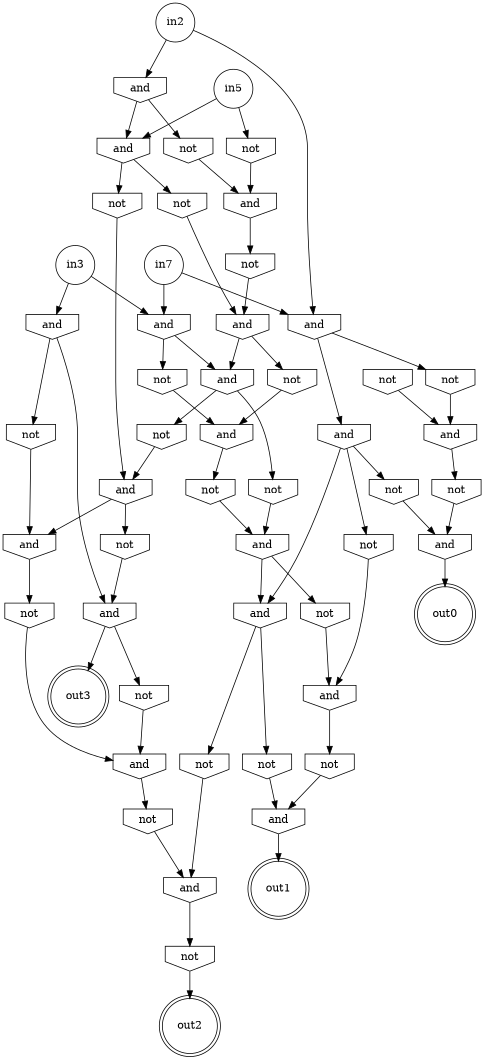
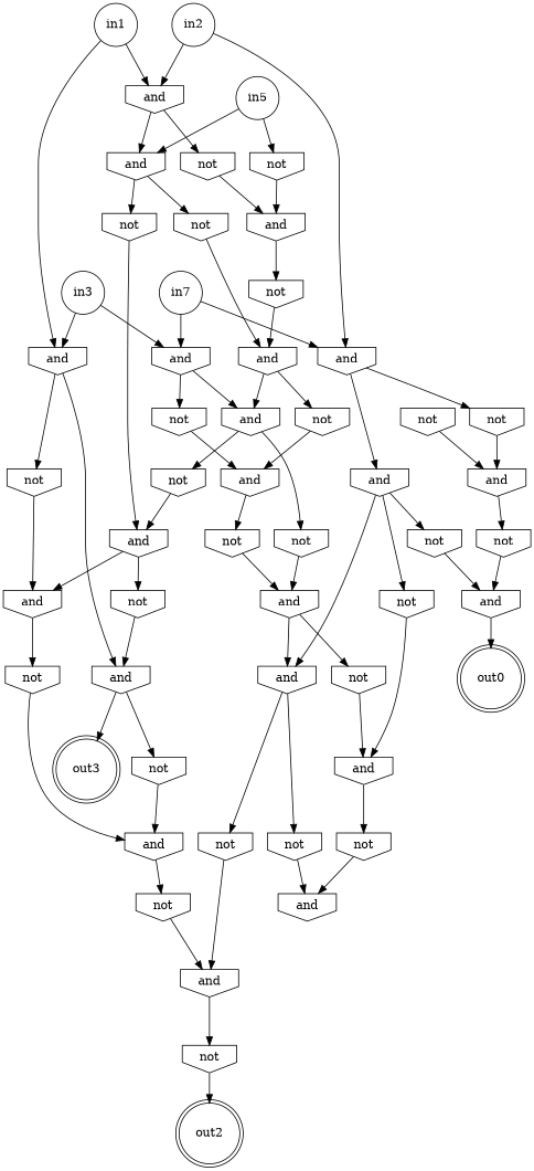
  strict digraph {
    node [shape=invhouse]
    n1 [label=in5 shape=circle]
    n2 [label=and]
    n3 [label=not]
    n4 [label=not]
    n5 [label=not]
    n6 [label=and]
    n7 [label=and]
    n8 [label=and]
    n9 [label=not]
    n10 [label=and]
    n11 [label=and]
    n12 [label=not]
    n13 [label=not]
    n14 [label=not]
    n15 [label=and]
    n16 [label=not]
    n17 [label=not]
    n18 [label=and]
    n19 [label=and]
    n20 [label=not]
    n21 [label=in3 shape=circle]
    n22 [label=and]
    n23 [label=and]
    n24 [label=and]
    n25 [label=not]
    n26 [label=and]
    n27 [label=not]
    n28 [label=not]
    n29 [label=not]
    n30 [label=and]
    n31 [label=not]
    n32 [label=out3 shape=doublecircle]
    n33 [label=and]
    n34 [label=in2 shape=circle]
    n35 [label=and]
    n36 [label=and]
    n37 [label=not]
    n38 [label=not]
+   n39 [label=in1 shape=circle]
    n40 [label=in7 shape=circle]
    n41 [label=and]
    n42 [label=not]
    n43 [label=and]
    n44 [label=and]
    n45 [label=not]
    n46 [label=not]
    n47 [label=and]
    n48 [label=not]
    n49 [label=not]
    n50 [label=not]
-   n51 [label=out1 shape=doublecircle]
    n52 [label=not]
    n53 [label=out0 shape=doublecircle]
    n54 [label=not]
    n55 [label=out2 shape=doublecircle]
    n1 -> n2
    n1 -> n3
    n2 -> n4
    n2 -> n5
    n3 -> n6
    n4 -> n7
    n5 -> n8
    n6 -> n9
    n7 -> n24
    n7 -> n54
    n8 -> n33
    n8 -> n49
    n9 -> n7
    n10 -> n11
    n10 -> n12
    n10 -> n13
    n11 -> n16
    n11 -> n17
    n12 -> n18
    n13 -> n19
    n14 -> n15
    n15 -> n20
    n16 -> n43
    n17 -> n44
    n18 -> n45
    n19 -> n53
    n20 -> n19
    n21 -> n22
    n21 -> n23
    n22 -> n24
    n22 -> n25
    n23 -> n26
    n23 -> n27
    n24 -> n28
    n24 -> n29
    n25 -> n30
    n26 -> n31
    n26 -> n32
    n27 -> n33
    n28 -> n8
    n29 -> n41
    n30 -> n52
    n31 -> n47
    n33 -> n46
    n34 -> n35
    n34 -> n36
    n35 -> n10
    n35 -> n37
    n36 -> n2
    n36 -> n38
    n37 -> n15
    n38 -> n6
+   n39 -> n23
+   n39 -> n36
    n40 -> n22
    n40 -> n35
    n41 -> n11
    n41 -> n42
    n42 -> n18
    n43 -> n50
-   n44 -> n51
    n45 -> n44
    n46 -> n47
    n47 -> n48
    n48 -> n43
    n49 -> n26
    n50 -> n55
    n52 -> n41
    n54 -> n30
  }
